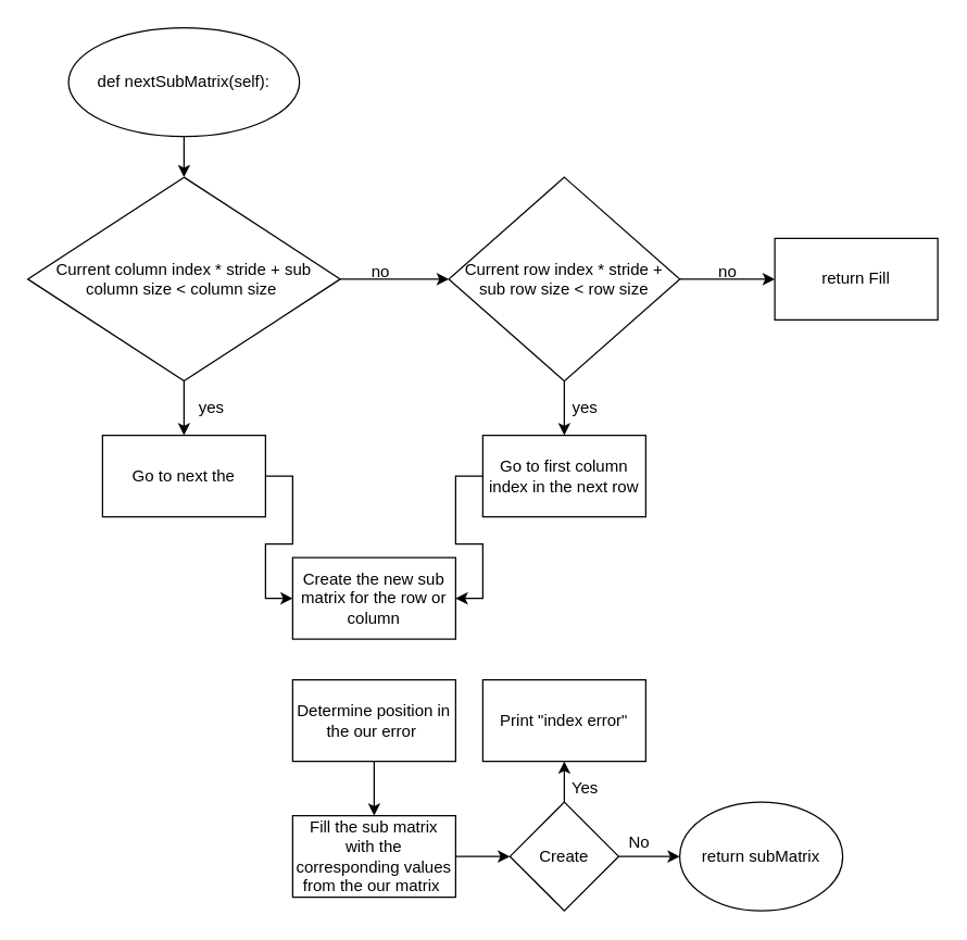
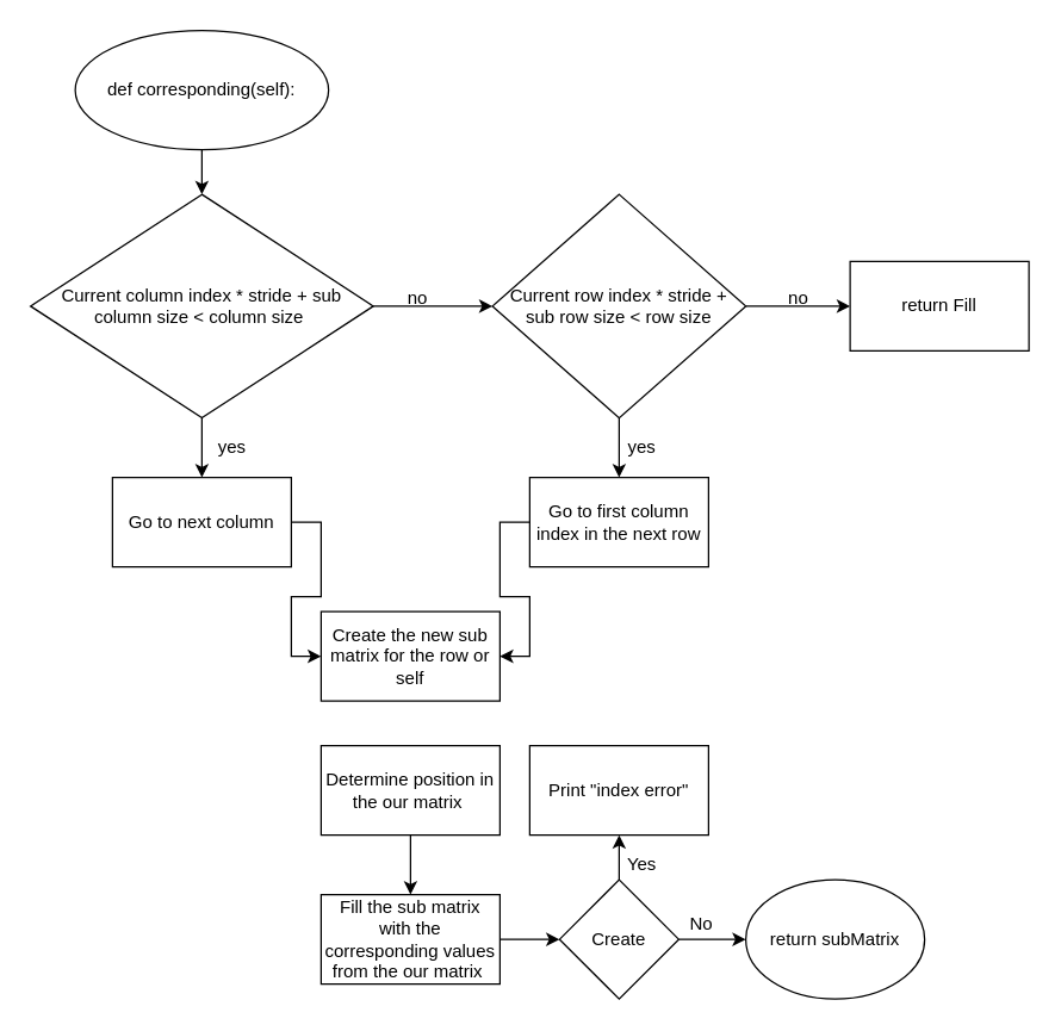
  <mxCell id="0" />
  <mxCell id="1" parent="0" />
  <mxCell id="2" value="" style="edgeStyle=orthogonalEdgeStyle;rounded=0;orthogonalLoop=1;jettySize=auto;html=1;" edge="1" parent="1" source="3" target="5"><mxGeometry relative="1" as="geometry" /></mxCell>
- <mxCell id="3" value="def nextSubMatrix(self):" style="ellipse;whiteSpace=wrap;html=1;" vertex="1" parent="1"><mxGeometry x="50" y="20" width="170" height="80" as="geometry" /></mxCell>
+ <mxCell id="3" value="def corresponding(self):" style="ellipse;whiteSpace=wrap;html=1;" vertex="1" parent="1"><mxGeometry x="50" y="20" width="170" height="80" as="geometry" /></mxCell>
  <mxCell id="4" value="" style="edgeStyle=orthogonalEdgeStyle;rounded=0;orthogonalLoop=1;jettySize=auto;html=1;" edge="1" parent="1" source="5" target="12"><mxGeometry relative="1" as="geometry" /></mxCell>
  <mxCell id="5" value="Current column index * stride + sub column size &amp;lt; column size&amp;nbsp;" style="rhombus;whiteSpace=wrap;html=1;" vertex="1" parent="1"><mxGeometry x="20" y="130" width="230" height="150" as="geometry" /></mxCell>
  <mxCell id="6" value="" style="edgeStyle=orthogonalEdgeStyle;rounded=0;orthogonalLoop=1;jettySize=auto;html=1;" edge="1" parent="1" source="8" target="14"><mxGeometry relative="1" as="geometry" /></mxCell>
  <mxCell id="7" value="" style="edgeStyle=orthogonalEdgeStyle;rounded=0;orthogonalLoop=1;jettySize=auto;html=1;" edge="1" parent="1" source="8" target="15"><mxGeometry relative="1" as="geometry" /></mxCell>
  <mxCell id="8" value="Current row index * stride + sub row size &amp;lt; row size" style="rhombus;whiteSpace=wrap;html=1;" vertex="1" parent="1"><mxGeometry x="330" y="130" width="170" height="150" as="geometry" /></mxCell>
  <mxCell id="9" value="" style="edgeStyle=orthogonalEdgeStyle;rounded=0;orthogonalLoop=1;jettySize=auto;html=1;" edge="1" parent="1" source="5" target="8"><mxGeometry relative="1" as="geometry" /></mxCell>
  <mxCell id="10" value="no" style="text;html=1;strokeColor=none;fillColor=none;align=center;verticalAlign=middle;whiteSpace=wrap;rounded=0;" vertex="1" parent="1"><mxGeometry x="260" y="190" width="40" height="20" as="geometry" /></mxCell>
  <mxCell id="11" style="edgeStyle=orthogonalEdgeStyle;rounded=0;orthogonalLoop=1;jettySize=auto;html=1;entryX=0;entryY=0.5;entryDx=0;entryDy=0;" edge="1" parent="1" source="12" target="19"><mxGeometry relative="1" as="geometry" /></mxCell>
- <mxCell id="12" value="Go to next the" style="whiteSpace=wrap;html=1;" vertex="1" parent="1"><mxGeometry x="75" y="320" width="120" height="60" as="geometry" /></mxCell>
+ <mxCell id="12" value="Go to next column" style="whiteSpace=wrap;html=1;" vertex="1" parent="1"><mxGeometry x="75" y="320" width="120" height="60" as="geometry" /></mxCell>
  <mxCell id="13" style="edgeStyle=orthogonalEdgeStyle;rounded=0;orthogonalLoop=1;jettySize=auto;html=1;entryX=1;entryY=0.5;entryDx=0;entryDy=0;" edge="1" parent="1" source="14" target="19"><mxGeometry relative="1" as="geometry" /></mxCell>
  <mxCell id="14" value="Go to first column index in the next row" style="whiteSpace=wrap;html=1;" vertex="1" parent="1"><mxGeometry x="355" y="320" width="120" height="60" as="geometry" /></mxCell>
  <mxCell id="15" value="return Fill" style="whiteSpace=wrap;html=1;" vertex="1" parent="1"><mxGeometry x="570" y="175" width="120" height="60" as="geometry" /></mxCell>
  <mxCell id="16" value="yes" style="text;html=1;align=center;verticalAlign=middle;resizable=0;points=[];autosize=1;" vertex="1" parent="1"><mxGeometry x="140" y="290" width="30" height="20" as="geometry" /></mxCell>
  <mxCell id="17" value="yes" style="text;html=1;align=center;verticalAlign=middle;resizable=0;points=[];autosize=1;" vertex="1" parent="1"><mxGeometry x="415" y="290" width="30" height="20" as="geometry" /></mxCell>
  <mxCell id="18" value="no" style="text;html=1;align=center;verticalAlign=middle;resizable=0;points=[];autosize=1;" vertex="1" parent="1"><mxGeometry x="520" y="190" width="30" height="20" as="geometry" /></mxCell>
- <mxCell id="19" value="Create the new sub matrix for the row or column" style="rounded=0;whiteSpace=wrap;html=1;" vertex="1" parent="1"><mxGeometry x="215" y="410" width="120" height="60" as="geometry" /></mxCell>
+ <mxCell id="19" value="Create the new sub matrix for the row or self" style="rounded=0;whiteSpace=wrap;html=1;" vertex="1" parent="1"><mxGeometry x="215" y="410" width="120" height="60" as="geometry" /></mxCell>
  <mxCell id="20" value="return subMatrix" style="ellipse;whiteSpace=wrap;html=1;rounded=0;" vertex="1" parent="1"><mxGeometry x="500" y="590" width="120" height="80" as="geometry" /></mxCell>
  <mxCell id="21" value="" style="edgeStyle=orthogonalEdgeStyle;rounded=0;orthogonalLoop=1;jettySize=auto;html=1;" edge="1" parent="1" source="22" target="24"><mxGeometry relative="1" as="geometry" /></mxCell>
- <mxCell id="22" value="Determine position in the our error&amp;nbsp;" style="whiteSpace=wrap;html=1;rounded=0;" vertex="1" parent="1"><mxGeometry x="215" y="500" width="120" height="60" as="geometry" /></mxCell>
+ <mxCell id="22" value="Determine position in the our matrix&amp;nbsp;" style="whiteSpace=wrap;html=1;rounded=0;" vertex="1" parent="1"><mxGeometry x="215" y="500" width="120" height="60" as="geometry" /></mxCell>
  <mxCell id="23" value="" style="edgeStyle=orthogonalEdgeStyle;rounded=0;orthogonalLoop=1;jettySize=auto;html=1;" edge="1" parent="1" source="24" target="27"><mxGeometry relative="1" as="geometry" /></mxCell>
  <mxCell id="24" value="Fill the sub matrix with the corresponding values from the our matrix&amp;nbsp;" style="whiteSpace=wrap;html=1;rounded=0;" vertex="1" parent="1"><mxGeometry x="215" y="600" width="120" height="60" as="geometry" /></mxCell>
  <mxCell id="25" value="" style="edgeStyle=orthogonalEdgeStyle;rounded=0;orthogonalLoop=1;jettySize=auto;html=1;" edge="1" parent="1" source="27" target="28"><mxGeometry relative="1" as="geometry" /></mxCell>
  <mxCell id="26" value="" style="edgeStyle=orthogonalEdgeStyle;rounded=0;orthogonalLoop=1;jettySize=auto;html=1;" edge="1" parent="1" source="27" target="20"><mxGeometry relative="1" as="geometry" /></mxCell>
  <mxCell id="27" value="Create" style="rhombus;whiteSpace=wrap;html=1;rounded=0;" vertex="1" parent="1"><mxGeometry x="375" y="590" width="80" height="80" as="geometry" /></mxCell>
  <mxCell id="28" value="Print &quot;index error&quot;" style="whiteSpace=wrap;html=1;rounded=0;" vertex="1" parent="1"><mxGeometry x="355" y="500" width="120" height="60" as="geometry" /></mxCell>
  <mxCell id="29" value="Yes" style="text;html=1;align=center;verticalAlign=middle;resizable=0;points=[];autosize=1;" vertex="1" parent="1"><mxGeometry x="410" y="570" width="40" height="20" as="geometry" /></mxCell>
  <mxCell id="30" value="No" style="text;html=1;align=center;verticalAlign=middle;resizable=0;points=[];autosize=1;" vertex="1" parent="1"><mxGeometry x="455" y="610" width="30" height="20" as="geometry" /></mxCell>
